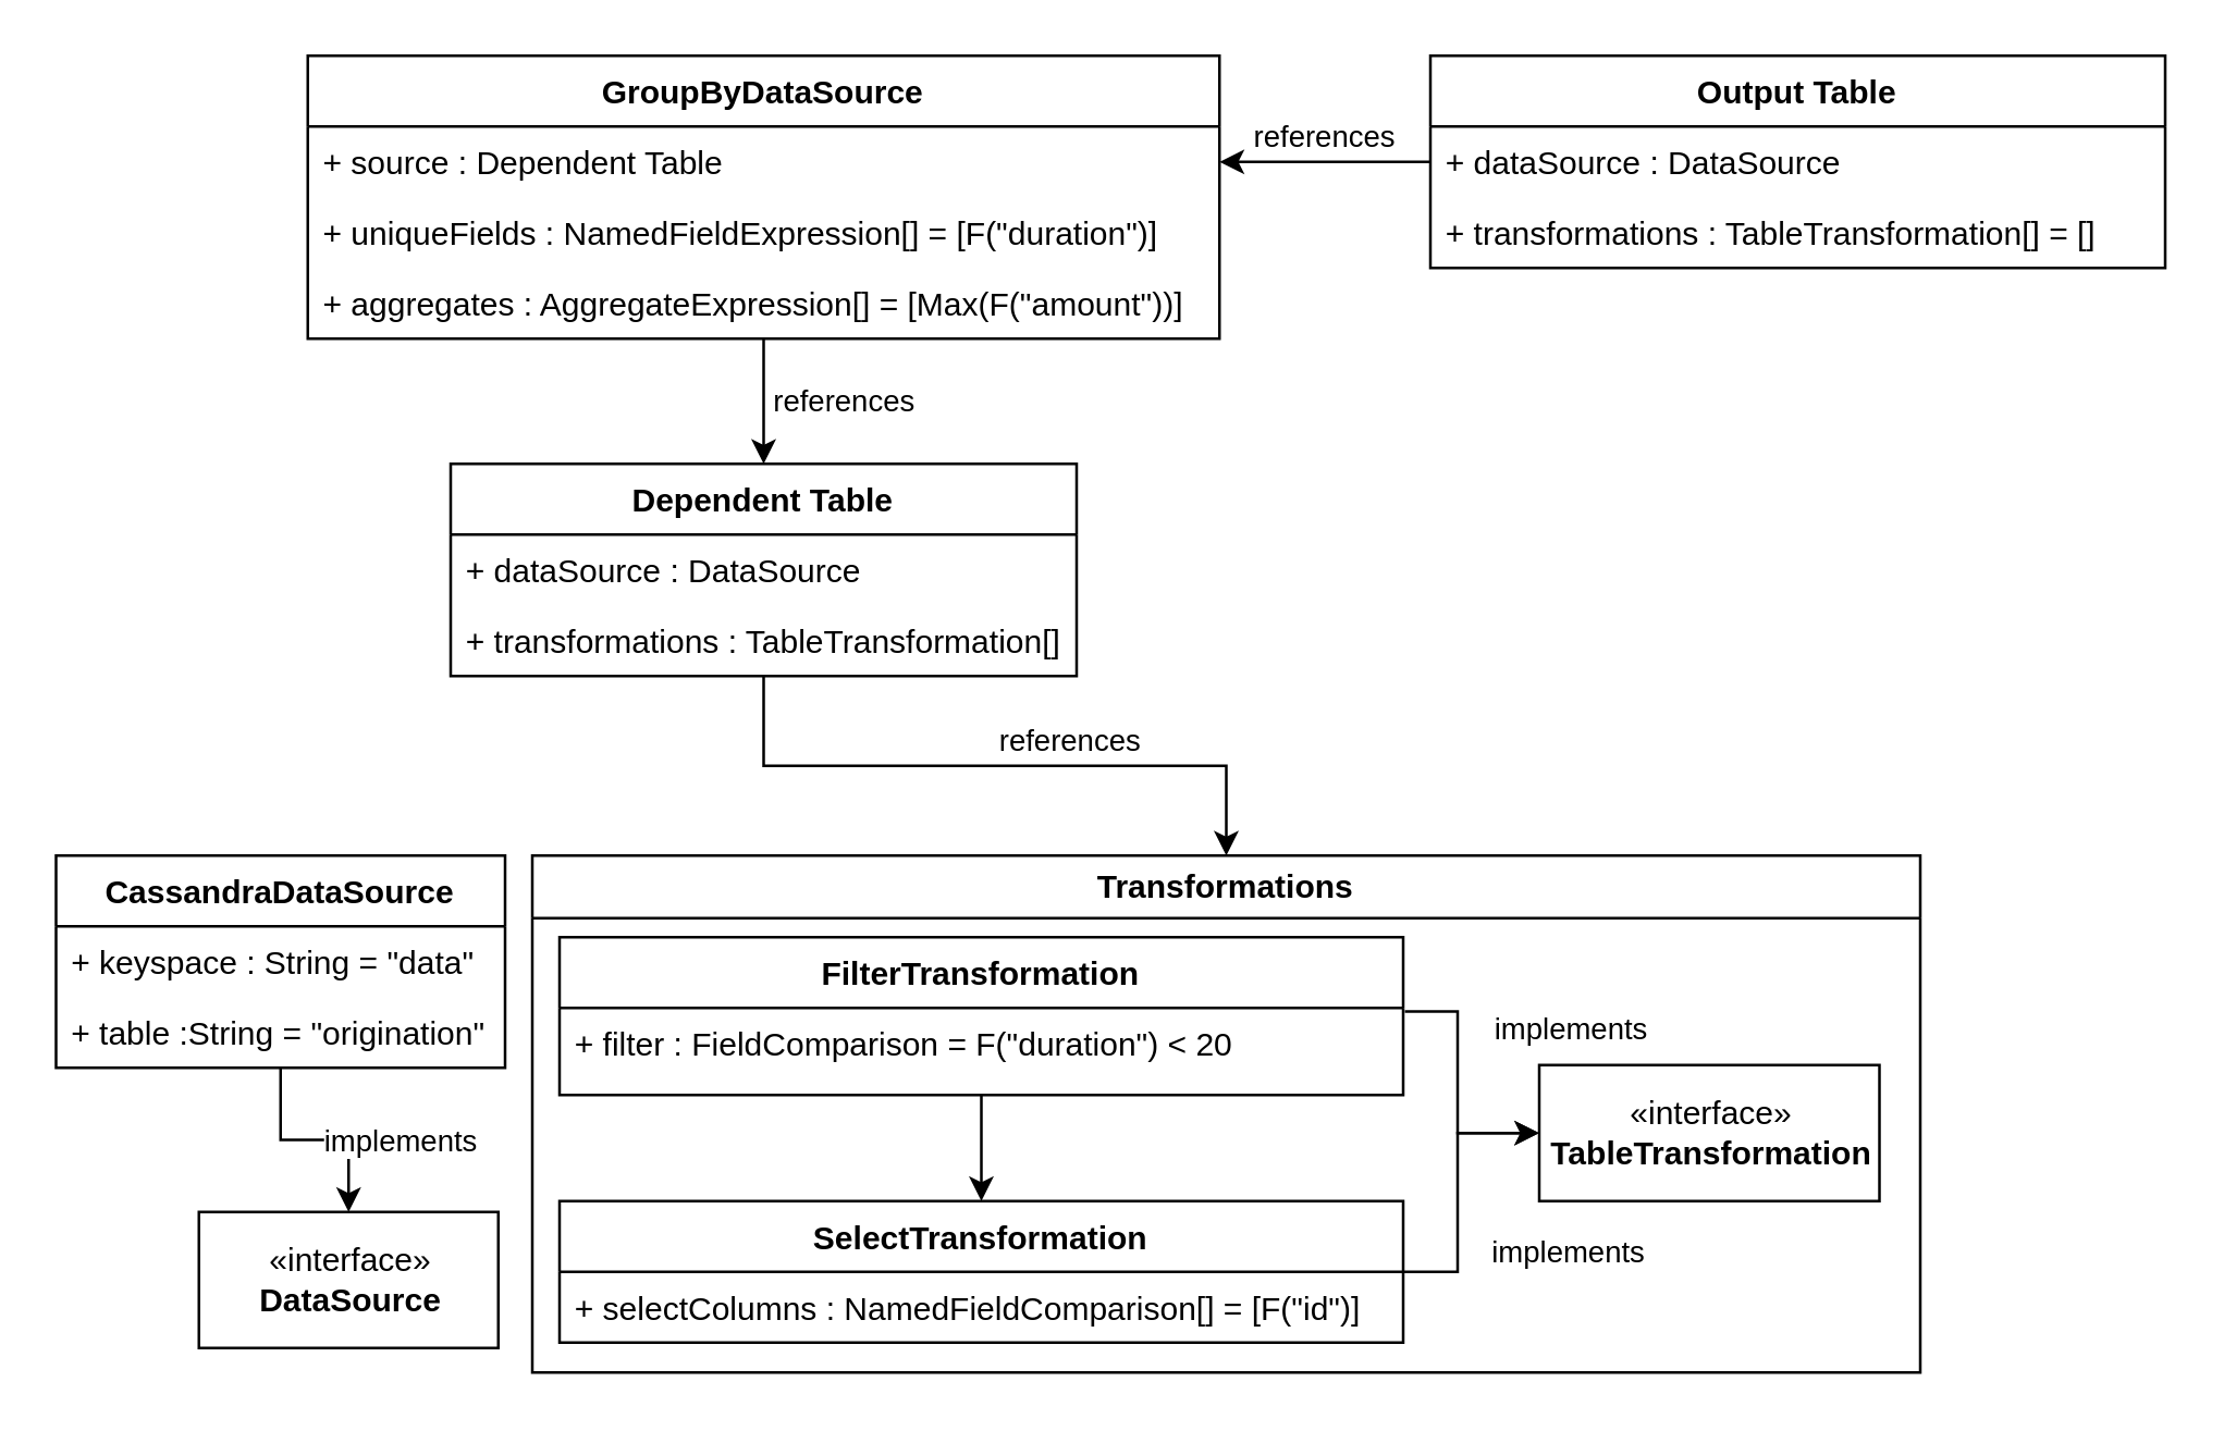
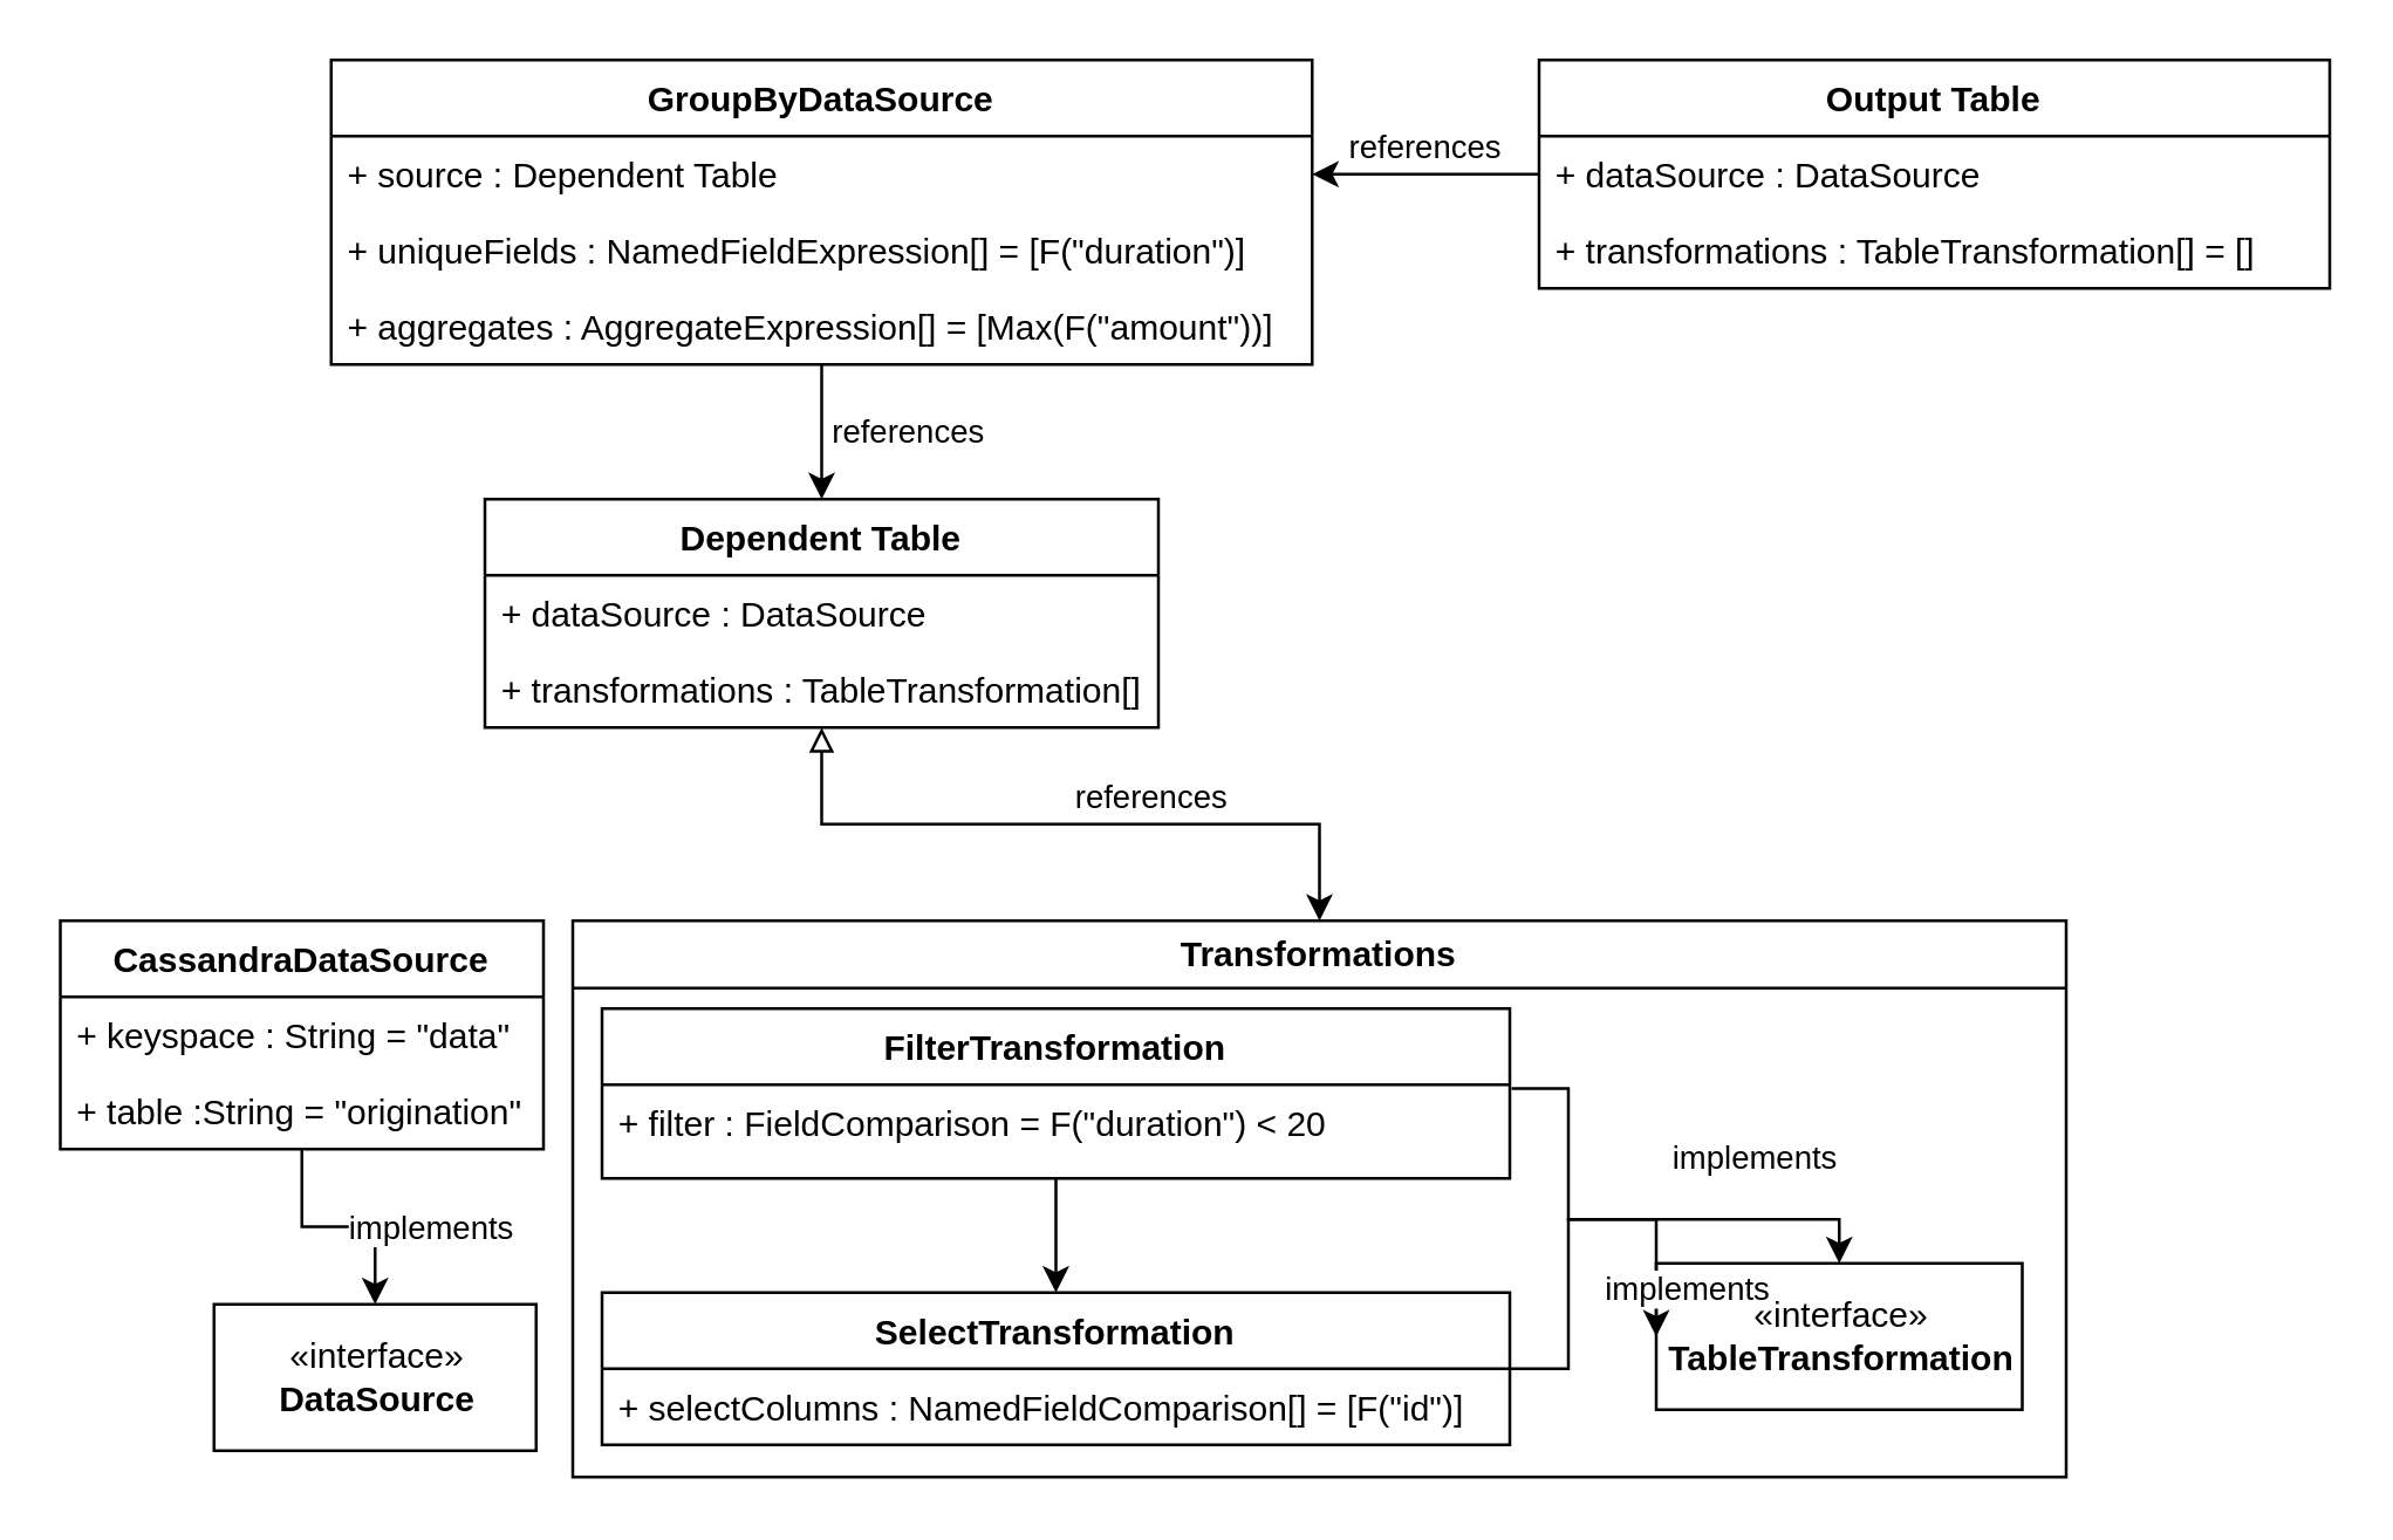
  <mxCell id="0" />
  <mxCell id="1" parent="0" />
- <mxCell id="2" value="references" style="edgeStyle=orthogonalEdgeStyle;rounded=0;orthogonalLoop=1;jettySize=auto;html=1;exitX=0.5;exitY=0;exitDx=0;exitDy=0;labelPosition=right;verticalLabelPosition=top;align=left;verticalAlign=bottom;endArrow=none;endFill=0;startArrow=classic;startFill=1;" parent="1" source="3" target="17" edge="1"><mxGeometry relative="1" as="geometry" /></mxCell>
+ <mxCell id="2" value="references" style="edgeStyle=orthogonalEdgeStyle;rounded=0;orthogonalLoop=1;jettySize=auto;html=1;exitX=0.5;exitY=0;exitDx=0;exitDy=0;labelPosition=right;verticalLabelPosition=top;align=left;verticalAlign=bottom;endArrow=block;endFill=0;startArrow=classic;startFill=1;" parent="1" source="3" target="17" edge="1"><mxGeometry relative="1" as="geometry" /></mxCell>
  <mxCell id="3" value="Transformations" style="swimlane;whiteSpace=wrap;html=1;" parent="1" vertex="1"><mxGeometry x="195" y="314" width="510" height="190" as="geometry" /></mxCell>
- <mxCell id="4" value="«interface»&lt;br&gt;&lt;b&gt;TableTransformation&lt;/b&gt;" style="html=1;" parent="3" vertex="1"><mxGeometry x="370" y="77" width="125" height="50" as="geometry" /></mxCell>
+ <mxCell id="4" value="«interface»&lt;br&gt;&lt;b&gt;TableTransformation&lt;/b&gt;" style="html=1;" parent="3" vertex="1"><mxGeometry x="370" y="117" width="125" height="50" as="geometry" /></mxCell>
  <mxCell id="5" value="implements" style="edgeStyle=orthogonalEdgeStyle;rounded=0;orthogonalLoop=1;jettySize=auto;html=1;exitX=1.002;exitY=0.042;exitDx=0;exitDy=0;labelPosition=right;verticalLabelPosition=top;align=left;verticalAlign=bottom;exitPerimeter=0;spacing=14;" parent="3" source="8" target="4" edge="1"><mxGeometry relative="1" as="geometry"><Array as="points"><mxPoint x="340" y="57" /><mxPoint x="340" y="102" /></Array></mxGeometry></mxCell>
  <mxCell id="6" value="" style="edgeStyle=orthogonalEdgeStyle;rounded=0;orthogonalLoop=1;jettySize=auto;html=1;entryX=0.5;entryY=0;entryDx=0;entryDy=0;" parent="3" source="7" target="10" edge="1"><mxGeometry relative="1" as="geometry" /></mxCell>
  <mxCell id="7" value="FilterTransformation" style="swimlane;fontStyle=1;childLayout=stackLayout;horizontal=1;startSize=26;fillColor=none;horizontalStack=0;resizeParent=1;resizeParentMax=0;resizeLast=0;collapsible=1;marginBottom=0;" parent="3" vertex="1"><mxGeometry x="10" y="30" width="310" height="58" as="geometry" /></mxCell>
  <mxCell id="8" value="+ filter : FieldComparison = F(&quot;duration&quot;) &lt; 20" style="text;strokeColor=none;fillColor=none;align=left;verticalAlign=top;spacingLeft=4;spacingRight=4;overflow=hidden;rotatable=0;points=[[0,0.5],[1,0.5]];portConstraint=eastwest;" parent="7" vertex="1"><mxGeometry y="26" width="310" height="32" as="geometry" /></mxCell>
  <mxCell id="9" value="implements" style="edgeStyle=orthogonalEdgeStyle;rounded=0;orthogonalLoop=1;jettySize=auto;html=1;entryX=0;entryY=0.5;entryDx=0;entryDy=0;labelPosition=right;verticalLabelPosition=bottom;align=left;verticalAlign=top;spacing=13;" parent="3" source="10" target="4" edge="1"><mxGeometry relative="1" as="geometry"><Array as="points"><mxPoint x="340" y="153" /><mxPoint x="340" y="102" /></Array></mxGeometry></mxCell>
  <mxCell id="10" value="SelectTransformation" style="swimlane;fontStyle=1;childLayout=stackLayout;horizontal=1;startSize=26;fillColor=none;horizontalStack=0;resizeParent=1;resizeParentMax=0;resizeLast=0;collapsible=1;marginBottom=0;" parent="3" vertex="1"><mxGeometry x="10" y="127" width="310" height="52" as="geometry" /></mxCell>
  <mxCell id="11" value="+ selectColumns : NamedFieldComparison[] = [F(&quot;id&quot;)]" style="text;strokeColor=none;fillColor=none;align=left;verticalAlign=top;spacingLeft=4;spacingRight=4;overflow=hidden;rotatable=0;points=[[0,0.5],[1,0.5]];portConstraint=eastwest;" parent="10" vertex="1"><mxGeometry y="26" width="310" height="26" as="geometry" /></mxCell>
  <mxCell id="12" value="«interface»&lt;br&gt;&lt;b&gt;DataSource&lt;/b&gt;" style="html=1;" parent="1" vertex="1"><mxGeometry x="72.5" y="445" width="110" height="50" as="geometry" /></mxCell>
  <mxCell id="13" value="CassandraDataSource" style="swimlane;fontStyle=1;childLayout=stackLayout;horizontal=1;startSize=26;fillColor=none;horizontalStack=0;resizeParent=1;resizeParentMax=0;resizeLast=0;collapsible=1;marginBottom=0;" parent="1" vertex="1"><mxGeometry x="20" y="314" width="165" height="78" as="geometry" /></mxCell>
  <mxCell id="14" value="+ keyspace : String = &quot;data&quot;" style="text;strokeColor=none;fillColor=none;align=left;verticalAlign=top;spacingLeft=4;spacingRight=4;overflow=hidden;rotatable=0;points=[[0,0.5],[1,0.5]];portConstraint=eastwest;" parent="13" vertex="1"><mxGeometry y="26" width="165" height="26" as="geometry" /></mxCell>
  <mxCell id="15" value="+ table :String = &quot;origination&quot;" style="text;strokeColor=none;fillColor=none;align=left;verticalAlign=top;spacingLeft=4;spacingRight=4;overflow=hidden;rotatable=0;points=[[0,0.5],[1,0.5]];portConstraint=eastwest;" parent="13" vertex="1"><mxGeometry y="52" width="165" height="26" as="geometry" /></mxCell>
  <mxCell id="16" value="implements" style="edgeStyle=orthogonalEdgeStyle;rounded=0;orthogonalLoop=1;jettySize=auto;html=1;labelPosition=right;verticalLabelPosition=middle;align=left;verticalAlign=middle;spacing=4;" parent="1" source="13" target="12" edge="1"><mxGeometry relative="1" as="geometry"><mxPoint x="60" y="470" as="sourcePoint" /></mxGeometry></mxCell>
  <mxCell id="17" value="Dependent Table" style="swimlane;fontStyle=1;childLayout=stackLayout;horizontal=1;startSize=26;fillColor=none;horizontalStack=0;resizeParent=1;resizeParentMax=0;resizeLast=0;collapsible=1;marginBottom=0;" parent="1" vertex="1"><mxGeometry x="165" y="170" width="230" height="78" as="geometry" /></mxCell>
  <mxCell id="18" value="+ dataSource : DataSource" style="text;strokeColor=none;fillColor=none;align=left;verticalAlign=top;spacingLeft=4;spacingRight=4;overflow=hidden;rotatable=0;points=[[0,0.5],[1,0.5]];portConstraint=eastwest;" parent="17" vertex="1"><mxGeometry y="26" width="230" height="26" as="geometry" /></mxCell>
  <mxCell id="19" value="+ transformations : TableTransformation[]" style="text;strokeColor=none;fillColor=none;align=left;verticalAlign=top;spacingLeft=4;spacingRight=4;overflow=hidden;rotatable=0;points=[[0,0.5],[1,0.5]];portConstraint=eastwest;" parent="17" vertex="1"><mxGeometry y="52" width="230" height="26" as="geometry" /></mxCell>
  <mxCell id="20" value="references" style="edgeStyle=orthogonalEdgeStyle;rounded=0;orthogonalLoop=1;jettySize=auto;html=1;entryX=0.5;entryY=0;entryDx=0;entryDy=0;labelPosition=right;verticalLabelPosition=middle;align=left;verticalAlign=middle;spacing=4;" parent="1" source="21" target="17" edge="1"><mxGeometry relative="1" as="geometry"><mxPoint as="offset" /></mxGeometry></mxCell>
  <mxCell id="21" value="GroupByDataSource" style="swimlane;fontStyle=1;childLayout=stackLayout;horizontal=1;startSize=26;fillColor=none;horizontalStack=0;resizeParent=1;resizeParentMax=0;resizeLast=0;collapsible=1;marginBottom=0;" parent="1" vertex="1"><mxGeometry x="112.5" y="20" width="335" height="104" as="geometry" /></mxCell>
  <mxCell id="22" value="+ source : Dependent Table" style="text;strokeColor=none;fillColor=none;align=left;verticalAlign=top;spacingLeft=4;spacingRight=4;overflow=hidden;rotatable=0;points=[[0,0.5],[1,0.5]];portConstraint=eastwest;" parent="21" vertex="1"><mxGeometry y="26" width="335" height="26" as="geometry" /></mxCell>
  <mxCell id="23" value="+ uniqueFields : NamedFieldExpression[] = [F(&quot;duration&quot;)]" style="text;strokeColor=none;fillColor=none;align=left;verticalAlign=top;spacingLeft=4;spacingRight=4;overflow=hidden;rotatable=0;points=[[0,0.5],[1,0.5]];portConstraint=eastwest;" parent="21" vertex="1"><mxGeometry y="52" width="335" height="26" as="geometry" /></mxCell>
  <mxCell id="24" value="+ aggregates : AggregateExpression[] = [Max(F(&quot;amount&quot;))]" style="text;strokeColor=none;fillColor=none;align=left;verticalAlign=top;spacingLeft=4;spacingRight=4;overflow=hidden;rotatable=0;points=[[0,0.5],[1,0.5]];portConstraint=eastwest;" parent="21" vertex="1"><mxGeometry y="78" width="335" height="26" as="geometry" /></mxCell>
  <mxCell id="25" value="Output Table" style="swimlane;fontStyle=1;childLayout=stackLayout;horizontal=1;startSize=26;fillColor=none;horizontalStack=0;resizeParent=1;resizeParentMax=0;resizeLast=0;collapsible=1;marginBottom=0;" parent="1" vertex="1"><mxGeometry x="525" y="20" width="270" height="78" as="geometry" /></mxCell>
  <mxCell id="26" value="+ dataSource : DataSource" style="text;strokeColor=none;fillColor=none;align=left;verticalAlign=top;spacingLeft=4;spacingRight=4;overflow=hidden;rotatable=0;points=[[0,0.5],[1,0.5]];portConstraint=eastwest;" parent="25" vertex="1"><mxGeometry y="26" width="270" height="26" as="geometry" /></mxCell>
  <mxCell id="27" value="+ transformations : TableTransformation[] = []" style="text;strokeColor=none;fillColor=none;align=left;verticalAlign=top;spacingLeft=4;spacingRight=4;overflow=hidden;rotatable=0;points=[[0,0.5],[1,0.5]];portConstraint=eastwest;" parent="25" vertex="1"><mxGeometry y="52" width="270" height="26" as="geometry" /></mxCell>
  <mxCell id="28" value="references" style="edgeStyle=orthogonalEdgeStyle;rounded=0;orthogonalLoop=1;jettySize=auto;html=1;exitX=0;exitY=0.5;exitDx=0;exitDy=0;entryX=1;entryY=0.5;entryDx=0;entryDy=0;labelPosition=center;verticalLabelPosition=top;align=center;verticalAlign=bottom;" parent="1" source="26" target="22" edge="1"><mxGeometry relative="1" as="geometry" /></mxCell>
